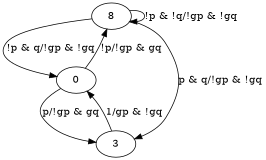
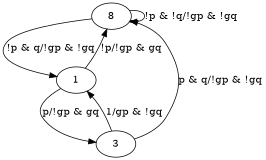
  digraph {
    n1 [label=8]
-   n2 [label=0]
+   n2 [label=1]
    n3 [label=3]
    n1 -> n1 [label="!p & !q/!gp & !gq"]
    n1 -> n2 [label="!p & q/!gp & !gq"]
-   n1 -> n3 [label="p & q/!gp & !gq"]
+   n3 -> n1 [label="p & q/!gp & !gq"]
    n2 -> n1 [label="!p/!gp & gq"]
    n2 -> n3 [label="p/!gp & gq"]
    n3 -> n2 [label="1/gp & !gq"]
  }
